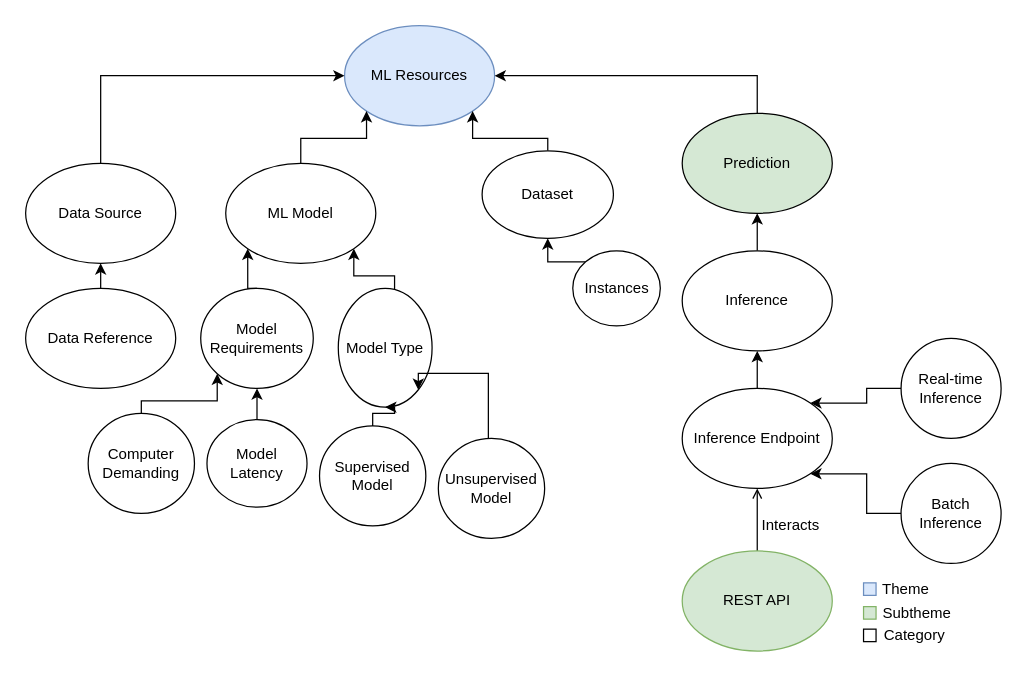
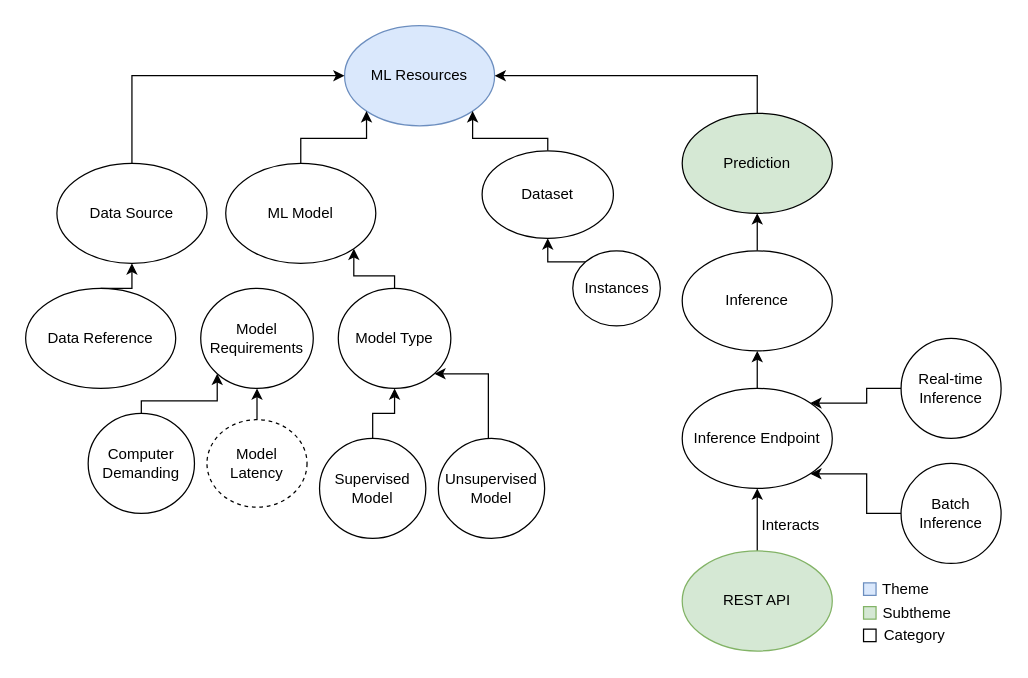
  <mxCell id="0" />
  <mxCell id="1" parent="0" />
  <mxCell id="2" value="ML Resources" style="ellipse;whiteSpace=wrap;html=1;fillColor=#dae8fc;strokeColor=#6c8ebf;" parent="1" vertex="1"><mxGeometry x="275" y="20" width="120" height="80" as="geometry" /></mxCell>
  <mxCell id="3" style="edgeStyle=orthogonalEdgeStyle;rounded=0;orthogonalLoop=1;jettySize=auto;html=1;entryX=0;entryY=0.5;entryDx=0;entryDy=0;exitX=0.5;exitY=0;exitDx=0;exitDy=0;" parent="1" source="4" target="2" edge="1"><mxGeometry relative="1" as="geometry" /></mxCell>
- <mxCell id="4" value="Data Source" style="ellipse;whiteSpace=wrap;html=1;" parent="1" vertex="1"><mxGeometry y="130" width="120" height="80" as="geometry" x="20" /></mxCell>
+ <mxCell id="4" value="Data Source" style="ellipse;whiteSpace=wrap;html=1;" parent="1" vertex="1"><mxGeometry x="45" y="130" width="120" height="80" as="geometry" /></mxCell>
  <mxCell id="5" style="edgeStyle=orthogonalEdgeStyle;rounded=0;orthogonalLoop=1;jettySize=auto;html=1;exitX=0.5;exitY=0;exitDx=0;exitDy=0;entryX=0.5;entryY=1;entryDx=0;entryDy=0;" parent="1" source="6" target="4" edge="1"><mxGeometry relative="1" as="geometry" /></mxCell>
  <mxCell id="6" value="Data Reference" style="ellipse;whiteSpace=wrap;html=1;" parent="1" vertex="1"><mxGeometry y="230" width="120" height="80" as="geometry" x="20" /></mxCell>
  <mxCell id="7" style="edgeStyle=orthogonalEdgeStyle;rounded=0;orthogonalLoop=1;jettySize=auto;html=1;exitX=0.5;exitY=0;exitDx=0;exitDy=0;entryX=0;entryY=1;entryDx=0;entryDy=0;" parent="1" source="8" target="2" edge="1"><mxGeometry relative="1" as="geometry" /></mxCell>
  <mxCell id="8" value="ML Model" style="ellipse;whiteSpace=wrap;html=1;" parent="1" vertex="1"><mxGeometry x="180" y="130" width="120" height="80" as="geometry" /></mxCell>
- <mxCell id="9" style="edgeStyle=orthogonalEdgeStyle;rounded=0;orthogonalLoop=1;jettySize=auto;html=1;exitX=0.5;exitY=0;exitDx=0;exitDy=0;entryX=0;entryY=1;entryDx=0;entryDy=0;" parent="1" source="10" target="8" edge="1"><mxGeometry relative="1" as="geometry" /></mxCell>
  <mxCell id="10" value="Model Requirements" style="ellipse;whiteSpace=wrap;html=1;" parent="1" vertex="1"><mxGeometry x="160" y="230" width="90" height="80" as="geometry" /></mxCell>
  <mxCell id="11" style="edgeStyle=orthogonalEdgeStyle;rounded=0;orthogonalLoop=1;jettySize=auto;html=1;entryX=1;entryY=1;entryDx=0;entryDy=0;" parent="1" source="12" target="8" edge="1"><mxGeometry relative="1" as="geometry"><Array as="points"><mxPoint x="315" y="220" /><mxPoint x="282" y="220" /></Array></mxGeometry></mxCell>
- <mxCell id="12" value="Model Type" style="ellipse;whiteSpace=wrap;html=1;" parent="1" vertex="1"><mxGeometry x="270" y="230" width="75" height="95" as="geometry" /></mxCell>
+ <mxCell id="12" value="Model Type" style="ellipse;whiteSpace=wrap;html=1;" parent="1" vertex="1"><mxGeometry x="270" y="230" width="90" height="80" as="geometry" /></mxCell>
  <mxCell id="13" style="edgeStyle=orthogonalEdgeStyle;rounded=0;orthogonalLoop=1;jettySize=auto;html=1;exitX=0.5;exitY=0;exitDx=0;exitDy=0;entryX=0.5;entryY=1;entryDx=0;entryDy=0;" parent="1" source="14" target="12" edge="1"><mxGeometry relative="1" as="geometry"><Array as="points"><mxPoint x="298" y="330" /><mxPoint x="315" y="330" /></Array></mxGeometry></mxCell>
- <mxCell id="14" value="Supervised Model" style="ellipse;whiteSpace=wrap;html=1;" parent="1" vertex="1"><mxGeometry x="255" y="340" width="85" height="80" as="geometry" /></mxCell>
+ <mxCell id="14" value="Supervised Model" style="ellipse;whiteSpace=wrap;html=1;" parent="1" vertex="1"><mxGeometry x="255" y="350" width="85" height="80" as="geometry" /></mxCell>
  <mxCell id="15" value="" style="edgeStyle=orthogonalEdgeStyle;rounded=0;orthogonalLoop=1;jettySize=auto;html=1;entryX=1;entryY=1;entryDx=0;entryDy=0;" parent="1" source="16" target="12" edge="1"><mxGeometry relative="1" as="geometry"><Array as="points"><mxPoint x="390" y="298" /></Array></mxGeometry></mxCell>
  <mxCell id="16" value="Unsupervised Model" style="ellipse;whiteSpace=wrap;html=1;" parent="1" vertex="1"><mxGeometry x="350" y="350" width="85" height="80" as="geometry" /></mxCell>
  <mxCell id="17" style="edgeStyle=orthogonalEdgeStyle;rounded=0;orthogonalLoop=1;jettySize=auto;html=1;exitX=0.5;exitY=0;exitDx=0;exitDy=0;entryX=0;entryY=1;entryDx=0;entryDy=0;" parent="1" source="18" target="10" edge="1"><mxGeometry relative="1" as="geometry"><Array as="points"><mxPoint x="113" y="320" /><mxPoint x="173" y="320" /></Array></mxGeometry></mxCell>
  <mxCell id="18" value="Computer Demanding" style="ellipse;whiteSpace=wrap;html=1;" parent="1" vertex="1"><mxGeometry x="70" y="330" width="85" height="80" as="geometry" /></mxCell>
  <mxCell id="19" style="edgeStyle=orthogonalEdgeStyle;rounded=0;orthogonalLoop=1;jettySize=auto;html=1;exitX=0.5;exitY=0;exitDx=0;exitDy=0;entryX=0.5;entryY=1;entryDx=0;entryDy=0;" parent="1" source="20" target="10" edge="1"><mxGeometry relative="1" as="geometry" /></mxCell>
- <mxCell id="20" value="Model Latency" style="ellipse;whiteSpace=wrap;html=1;" parent="1" vertex="1"><mxGeometry x="165" y="335" width="80" height="70" as="geometry" /></mxCell>
+ <mxCell id="20" value="Model Latency" style="ellipse;whiteSpace=wrap;html=1;dashed=1;" parent="1" vertex="1"><mxGeometry x="165" y="335" width="80" height="70" as="geometry" /></mxCell>
  <mxCell id="21" style="edgeStyle=orthogonalEdgeStyle;rounded=0;orthogonalLoop=1;jettySize=auto;html=1;entryX=1;entryY=0.5;entryDx=0;entryDy=0;exitX=0.5;exitY=0;exitDx=0;exitDy=0;" parent="1" source="22" target="2" edge="1"><mxGeometry relative="1" as="geometry"><Array as="points"><mxPoint x="605" y="60" /></Array></mxGeometry></mxCell>
  <mxCell id="22" value="Prediction" style="ellipse;whiteSpace=wrap;html=1;fillColor=#d5e8d4;" parent="1" vertex="1"><mxGeometry x="545" y="90" width="120" height="80" as="geometry" /></mxCell>
  <mxCell id="23" style="edgeStyle=orthogonalEdgeStyle;rounded=0;orthogonalLoop=1;jettySize=auto;html=1;" parent="1" source="24" target="22" edge="1"><mxGeometry relative="1" as="geometry" /></mxCell>
  <mxCell id="24" value="Inference" style="ellipse;whiteSpace=wrap;html=1;" parent="1" vertex="1"><mxGeometry x="545" y="200" width="120" height="80" as="geometry" /></mxCell>
  <mxCell id="25" style="edgeStyle=orthogonalEdgeStyle;rounded=0;orthogonalLoop=1;jettySize=auto;html=1;exitX=0.5;exitY=0;exitDx=0;exitDy=0;entryX=0.5;entryY=1;entryDx=0;entryDy=0;" parent="1" source="26" target="24" edge="1"><mxGeometry relative="1" as="geometry" /></mxCell>
  <mxCell id="26" value="Inference Endpoint" style="ellipse;whiteSpace=wrap;html=1;" parent="1" vertex="1"><mxGeometry x="545" y="310" width="120" height="80" as="geometry" /></mxCell>
- <mxCell id="27" style="edgeStyle=orthogonalEdgeStyle;rounded=0;orthogonalLoop=1;jettySize=auto;html=1;exitX=0.5;exitY=0;exitDx=0;exitDy=0;entryX=0.5;entryY=1;entryDx=0;entryDy=0;endArrow=open;" parent="1" source="28" target="26" edge="1"><mxGeometry relative="1" as="geometry" /></mxCell>
+ <mxCell id="27" style="edgeStyle=orthogonalEdgeStyle;rounded=0;orthogonalLoop=1;jettySize=auto;html=1;exitX=0.5;exitY=0;exitDx=0;exitDy=0;entryX=0.5;entryY=1;entryDx=0;entryDy=0;" parent="1" source="28" target="26" edge="1"><mxGeometry relative="1" as="geometry" /></mxCell>
  <mxCell id="28" value="REST API" style="ellipse;whiteSpace=wrap;html=1;fillColor=#d5e8d4;strokeColor=#82b366;" parent="1" vertex="1"><mxGeometry x="545" y="440" width="120" height="80" as="geometry" /></mxCell>
  <mxCell id="29" value="Interacts" style="text;html=1;align=center;verticalAlign=middle;whiteSpace=wrap;rounded=0;" parent="1" vertex="1"><mxGeometry x="602" y="405" width="60" height="30" as="geometry" /></mxCell>
  <mxCell id="30" style="edgeStyle=orthogonalEdgeStyle;rounded=0;orthogonalLoop=1;jettySize=auto;html=1;entryX=1;entryY=1;entryDx=0;entryDy=0;exitX=0.5;exitY=0;exitDx=0;exitDy=0;" parent="1" source="31" target="2" edge="1"><mxGeometry relative="1" as="geometry"><Array as="points"><mxPoint x="438" y="110" /><mxPoint x="377" y="110" /></Array></mxGeometry></mxCell>
  <mxCell id="31" value="Dataset" style="ellipse;whiteSpace=wrap;html=1;" parent="1" vertex="1"><mxGeometry x="385" y="120" width="105" height="70" as="geometry" /></mxCell>
  <mxCell id="32" style="edgeStyle=orthogonalEdgeStyle;rounded=0;orthogonalLoop=1;jettySize=auto;html=1;entryX=0.5;entryY=1;entryDx=0;entryDy=0;exitX=0;exitY=0;exitDx=0;exitDy=0;" parent="1" source="33" target="31" edge="1"><mxGeometry relative="1" as="geometry" /></mxCell>
  <mxCell id="33" value="Instances" style="ellipse;whiteSpace=wrap;html=1;" parent="1" vertex="1"><mxGeometry x="457.5" y="200" width="70" height="60" as="geometry" /></mxCell>
  <mxCell id="34" style="edgeStyle=orthogonalEdgeStyle;rounded=0;orthogonalLoop=1;jettySize=auto;html=1;entryX=1;entryY=0;entryDx=0;entryDy=0;" parent="1" source="35" target="26" edge="1"><mxGeometry relative="1" as="geometry" /></mxCell>
  <mxCell id="35" value="Real-time Inference" style="ellipse;whiteSpace=wrap;html=1;" parent="1" vertex="1"><mxGeometry x="720" y="270" width="80" height="80" as="geometry" /></mxCell>
  <mxCell id="36" style="edgeStyle=orthogonalEdgeStyle;rounded=0;orthogonalLoop=1;jettySize=auto;html=1;entryX=1;entryY=1;entryDx=0;entryDy=0;" parent="1" source="37" target="26" edge="1"><mxGeometry relative="1" as="geometry" /></mxCell>
  <mxCell id="37" value="Batch Inference" style="ellipse;whiteSpace=wrap;html=1;" parent="1" vertex="1"><mxGeometry x="720" y="370" width="80" height="80" as="geometry" /></mxCell>
  <mxCell id="38" value="" style="rounded=0;whiteSpace=wrap;html=1;fillColor=#dae8fc;strokeColor=#6c8ebf;" vertex="1" parent="1"><mxGeometry x="690" y="465.5" width="10" height="10" as="geometry" /></mxCell>
  <mxCell id="39" value="" style="rounded=0;whiteSpace=wrap;html=1;fillColor=#d5e8d4;strokeColor=#82b366;" vertex="1" parent="1"><mxGeometry x="690" y="484.5" width="10" height="10" as="geometry" /></mxCell>
  <mxCell id="40" value="Theme" style="text;html=1;align=center;verticalAlign=middle;whiteSpace=wrap;rounded=0;" vertex="1" parent="1"><mxGeometry x="699" y="461" width="50" height="19" as="geometry" /></mxCell>
  <mxCell id="41" value="Subtheme" style="text;html=1;align=center;verticalAlign=middle;whiteSpace=wrap;rounded=0;" vertex="1" parent="1"><mxGeometry x="708" y="480" width="50" height="19" as="geometry" /></mxCell>
  <mxCell id="42" value="" style="rounded=0;whiteSpace=wrap;html=1;" vertex="1" parent="1"><mxGeometry x="690" y="502.5" width="10" height="10" as="geometry" /></mxCell>
  <mxCell id="43" value="Category" style="text;html=1;align=center;verticalAlign=middle;whiteSpace=wrap;rounded=0;" vertex="1" parent="1"><mxGeometry x="706" y="498" width="50" height="19" as="geometry" /></mxCell>
